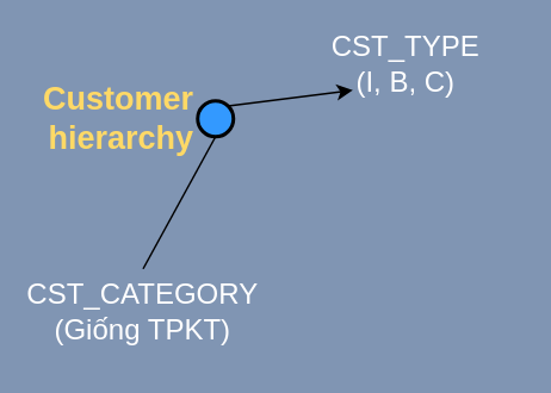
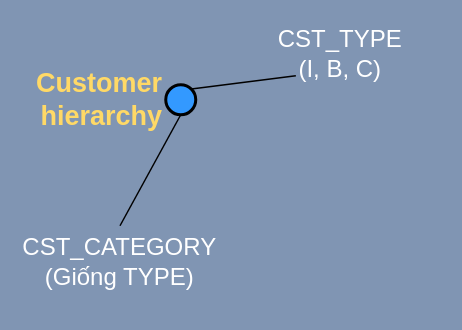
  <mxCell id="0" />
  <mxCell id="1" parent="0" />
  <mxCell id="2" value="Customer hierarchy" style="strokeWidth=2;html=1;shape=mxgraph.flowchart.start_2;whiteSpace=wrap;labelPosition=left;verticalLabelPosition=middle;align=right;verticalAlign=middle;fillColor=#3399FF;fontStyle=1;fontSize=18;fontColor=#FFD966;" vertex="1" parent="1"><mxGeometry x="110" y="56" width="20" height="20" as="geometry" /></mxCell>
  <mxCell id="3" value="" style="endArrow=none;html=1;labelPosition=center;verticalLabelPosition=bottom;align=center;verticalAlign=top;entryX=0.5;entryY=1;entryDx=0;entryDy=0;entryPerimeter=0;exitX=0.5;exitY=0;exitDx=0;exitDy=0;" edge="1" parent="1" source="6" target="2"><mxGeometry width="50" height="50" relative="1" as="geometry"><mxPoint x="89.07" y="137" as="sourcePoint" /><mxPoint x="72" y="57" as="targetPoint" /></mxGeometry></mxCell>
- <mxCell id="4" value="" style="endArrow=classic;html=1;exitX=0.855;exitY=0.145;exitDx=0;exitDy=0;entryX=0.25;entryY=1;entryDx=0;entryDy=0;exitPerimeter=0;fontColor=#FFFFFF;" edge="1" parent="1" source="2" target="5"><mxGeometry width="50" height="50" relative="1" as="geometry"><mxPoint x="242" y="182" as="sourcePoint" /><mxPoint x="164.5" y="25" as="targetPoint" /></mxGeometry></mxCell>
+ <mxCell id="4" value="" style="endArrow=none;html=1;exitX=0.855;exitY=0.145;exitDx=0;exitDy=0;entryX=0.25;entryY=1;entryDx=0;entryDy=0;exitPerimeter=0;fontColor=#FFFFFF;" edge="1" parent="1" source="2" target="5"><mxGeometry width="50" height="50" relative="1" as="geometry"><mxPoint x="242" y="182" as="sourcePoint" /><mxPoint x="164.5" y="25" as="targetPoint" /></mxGeometry></mxCell>
  <mxCell id="5" value="&lt;div&gt;CST_TYPE&lt;/div&gt;&lt;div&gt;(I, B, C)&lt;br&gt;&lt;/div&gt;" style="text;html=1;strokeColor=none;fillColor=none;align=center;verticalAlign=middle;whiteSpace=wrap;rounded=0;fontSize=16;fontColor=#FFFFFF;" vertex="1" parent="1"><mxGeometry x="167" y="20" width="119" height="30" as="geometry" /></mxCell>
- <mxCell id="6" value="&lt;div&gt;CST_CATEGORY&lt;/div&gt;&lt;div&gt;(Giống TPKT)&lt;br&gt;&lt;/div&gt;" style="text;html=1;strokeColor=none;fillColor=none;align=center;verticalAlign=middle;whiteSpace=wrap;rounded=0;fontSize=16;fontColor=#FFFFFF;" vertex="1" parent="1"><mxGeometry x="20" y="150" width="119" height="48" as="geometry" /></mxCell>
+ <mxCell id="6" value="&lt;div&gt;CST_CATEGORY&lt;/div&gt;&lt;div&gt;(Giống TYPE)&lt;br&gt;&lt;/div&gt;" style="text;html=1;strokeColor=none;fillColor=none;align=center;verticalAlign=middle;whiteSpace=wrap;rounded=0;fontSize=16;fontColor=#FFFFFF;" vertex="1" parent="1"><mxGeometry x="20" y="150" width="119" height="48" as="geometry" /></mxCell>
